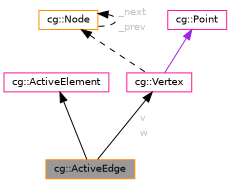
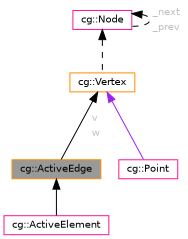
  digraph {
    node [color=deeppink fillcolor=white fontname=Helvetica fontsize=10 shape=box style=filled]
    edge [color=black dir=back fontname=Helvetica fontsize=10 labelfontname=Helvetica labelfontsize=10 style=solid]
    n1 [color=darkorange fillcolor=grey60 fontcolor=black height=0.2 label="cg::ActiveEdge" width=0.4]
    n2 [height=0.2 label="cg::ActiveElement" width=0.4]
-   n3 [height=0.2 label="cg::Vertex" width=0.4]
-   n4 [color=darkorange height=0.2 label="cg::Node" width=0.4]
+   n3 [color=darkorange height=0.2 label="cg::Vertex" width=0.4]
+   n4 [height=0.2 label="cg::Node" width=0.4]
    n5 [height=0.2 label="cg::Point" width=0.4]
-   n2 -> n1
+   n1 -> n2
    n3 -> n1 [fontcolor=grey label=<<TABLE CELLBORDER="0" BORDER="0"><TR><TD VALIGN="top" ALIGN="LEFT" CELLPADDING="1" CELLSPACING="0">v</TD></TR> <TR><TD VALIGN="top" ALIGN="LEFT" CELLPADDING="1" CELLSPACING="0">w</TD></TR> </TABLE>>]
    n4 -> n3 [style=dashed]
    n4 -> n4 [fontcolor=grey label=<<TABLE CELLBORDER="0" BORDER="0"><TR><TD VALIGN="top" ALIGN="LEFT" CELLPADDING="1" CELLSPACING="0">_next</TD></TR> <TR><TD VALIGN="top" ALIGN="LEFT" CELLPADDING="1" CELLSPACING="0">_prev</TD></TR> </TABLE>> style=dashed]
-   n5 -> n3 [color=purple]
+   n3 -> n5 [color=purple]
  }
